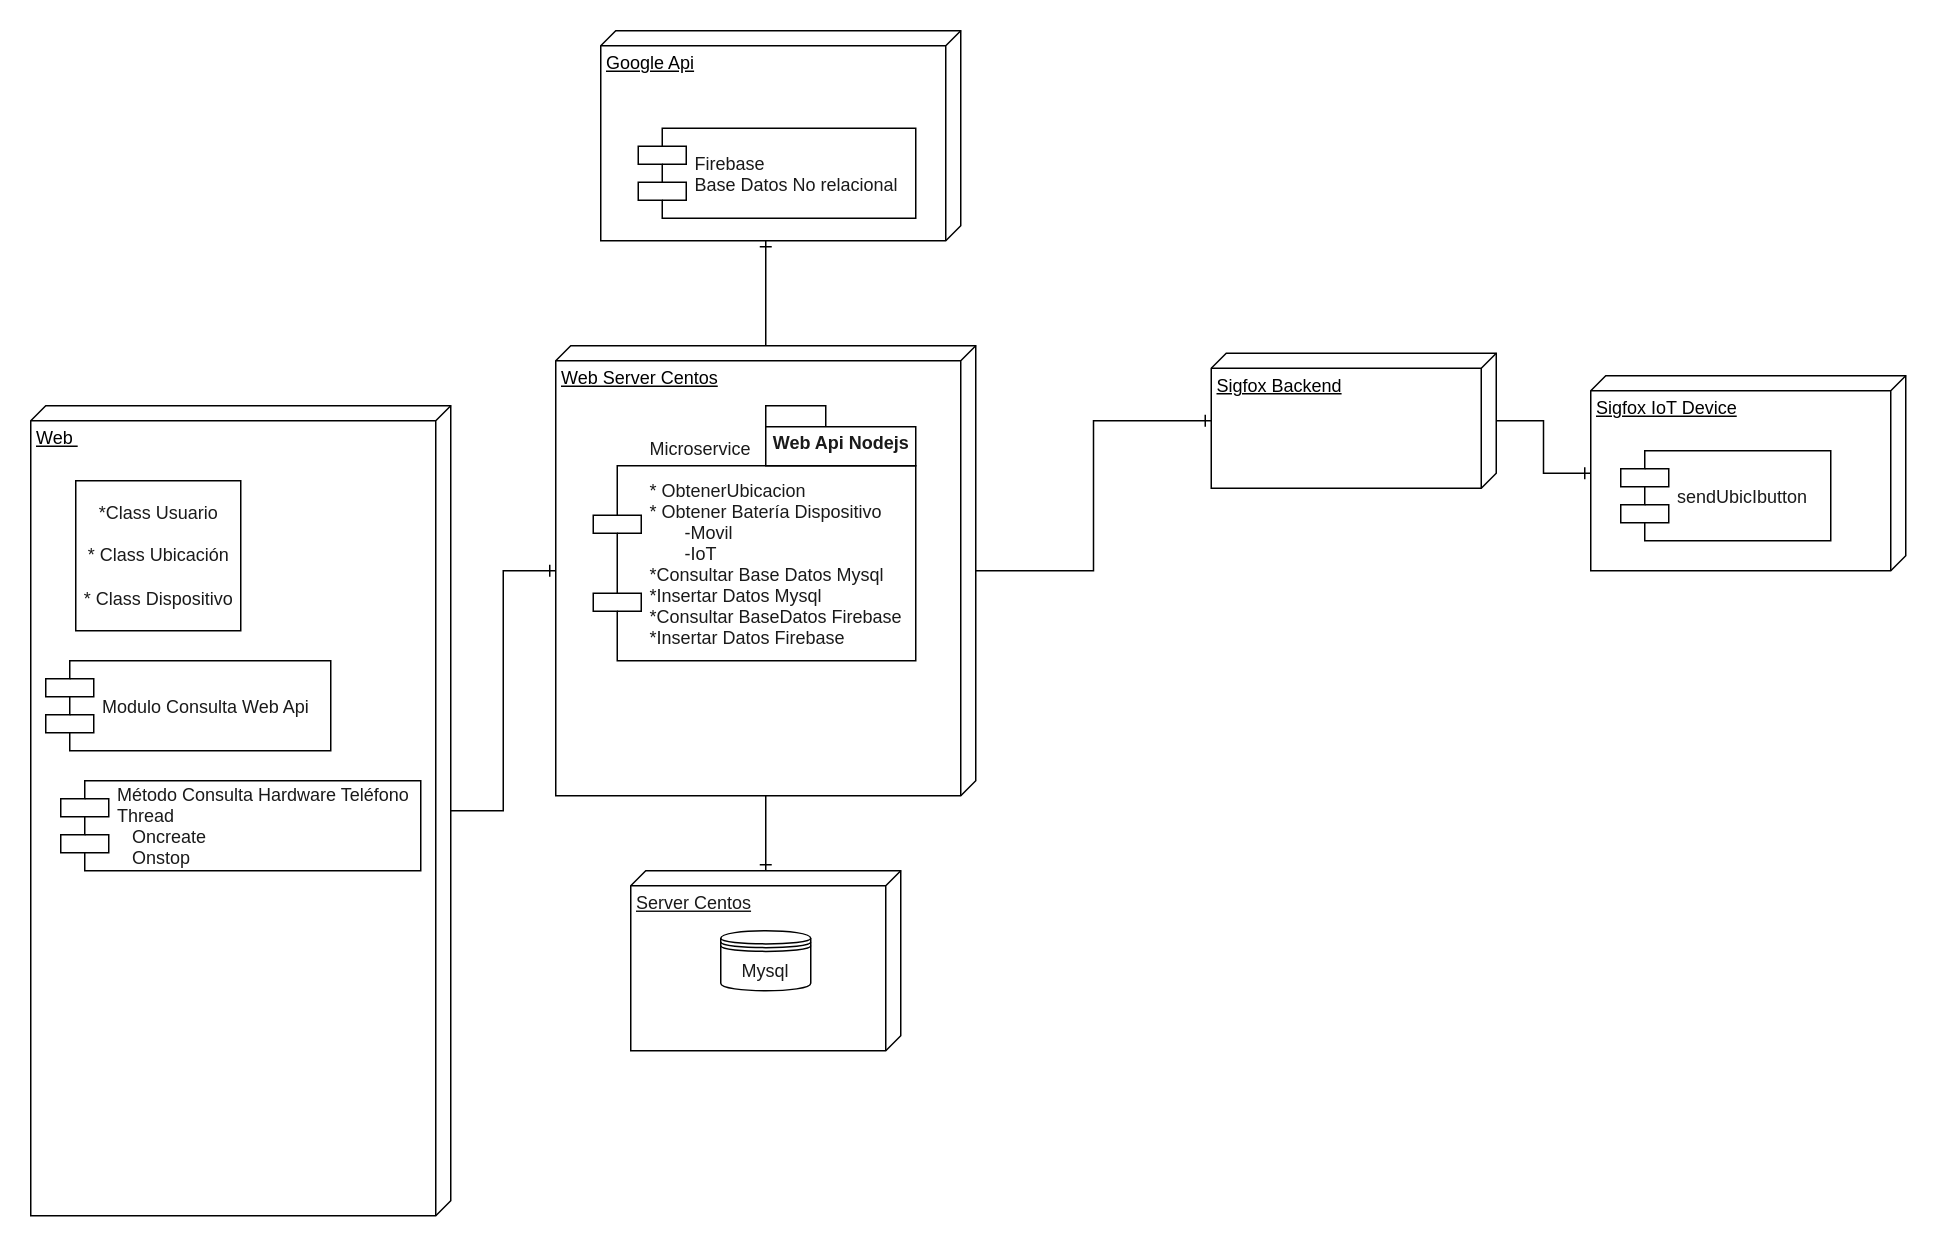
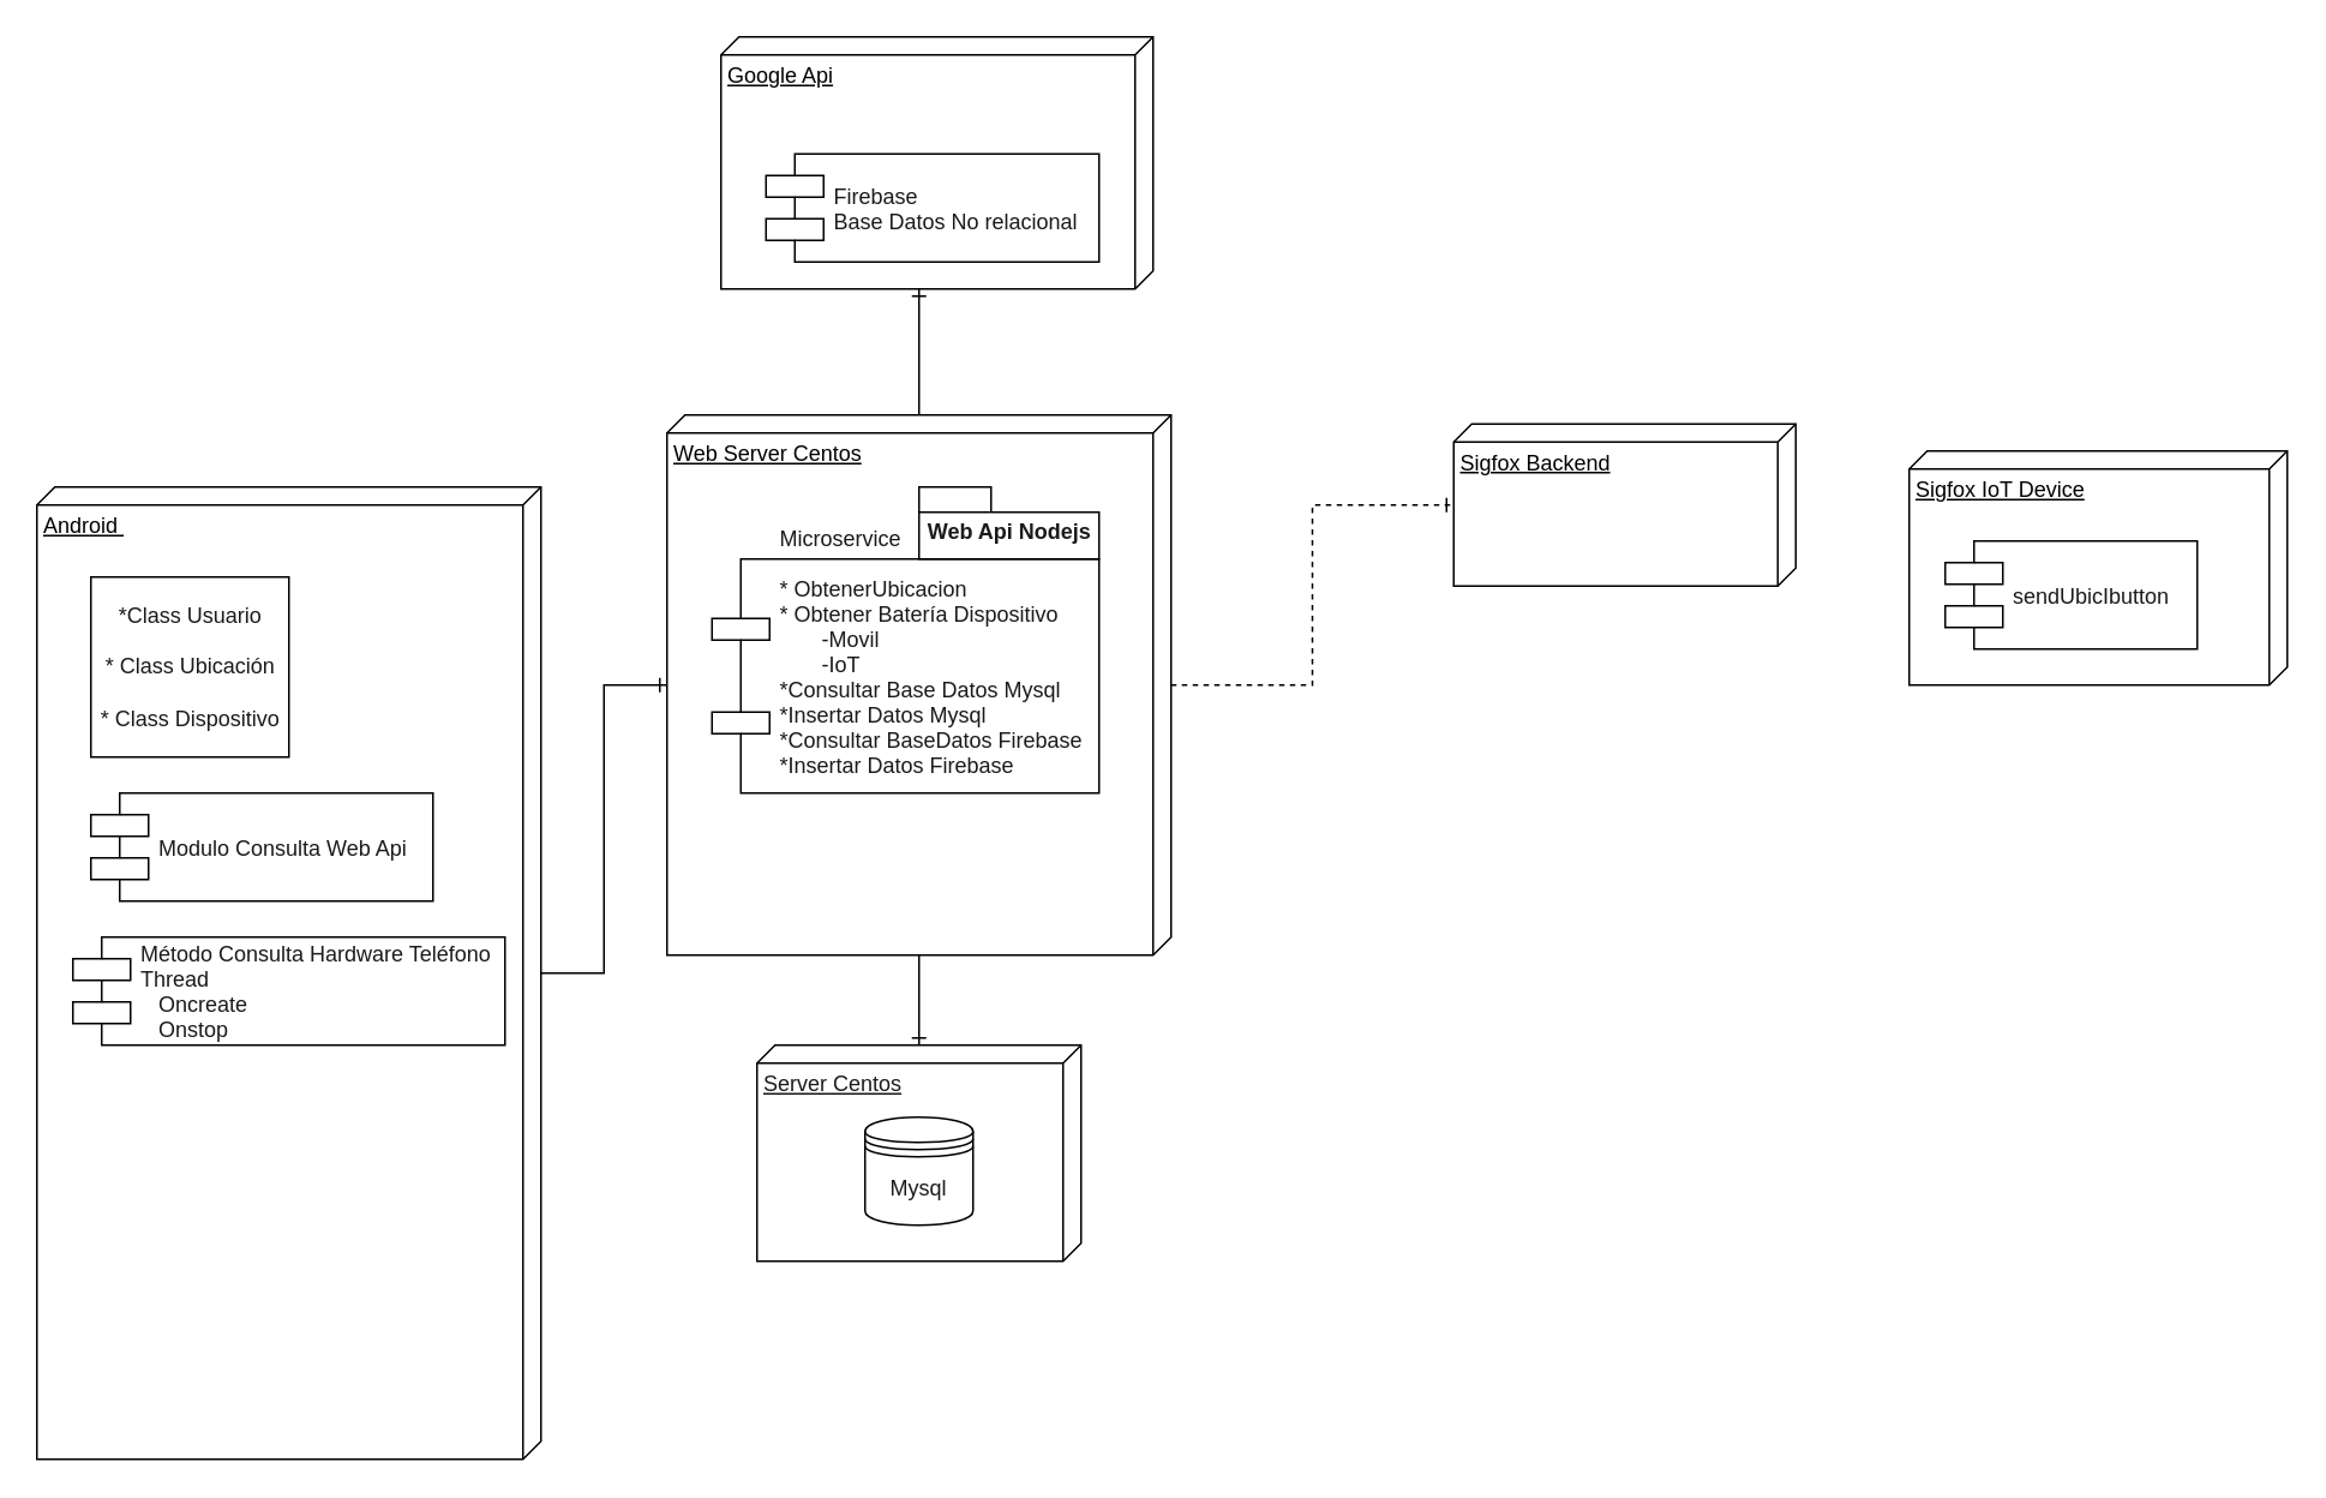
  <mxCell id="0" />
  <mxCell id="1" parent="0" />
  <mxCell id="2" value="" style="edgeStyle=orthogonalEdgeStyle;rounded=0;orthogonalLoop=1;jettySize=auto;html=1;fontColor=#FFFFFF;endArrow=ERone;endFill=0;comic=0;shadow=0;" edge="1" parent="1" source="3" target="7"><mxGeometry relative="1" as="geometry" /></mxCell>
- <mxCell id="3" value="Web&amp;nbsp;" style="verticalAlign=top;align=left;spacingTop=8;spacingLeft=2;spacingRight=12;shape=cube;size=10;direction=south;fontStyle=4;html=1;" vertex="1" parent="1"><mxGeometry x="20" y="270" width="280" height="540" as="geometry" /></mxCell>
- <mxCell id="4" value="" style="edgeStyle=orthogonalEdgeStyle;rounded=0;orthogonalLoop=1;jettySize=auto;html=1;fontColor=#FFFFFF;endArrow=ERone;endFill=0;" edge="1" parent="1" source="7" target="9"><mxGeometry relative="1" as="geometry" /></mxCell>
+ <mxCell id="3" value="Android&amp;nbsp;" style="verticalAlign=top;align=left;spacingTop=8;spacingLeft=2;spacingRight=12;shape=cube;size=10;direction=south;fontStyle=4;html=1;" vertex="1" parent="1"><mxGeometry x="20" y="270" width="280" height="540" as="geometry" /></mxCell>
+ <mxCell id="4" value="" style="edgeStyle=orthogonalEdgeStyle;rounded=0;orthogonalLoop=1;jettySize=auto;html=1;fontColor=#FFFFFF;endArrow=ERone;endFill=0;dashed=1;" edge="1" parent="1" source="7" target="9"><mxGeometry relative="1" as="geometry" /></mxCell>
  <mxCell id="5" style="edgeStyle=orthogonalEdgeStyle;rounded=0;comic=0;orthogonalLoop=1;jettySize=auto;html=1;shadow=0;endArrow=ERone;endFill=0;fontColor=#1A1A1A;" edge="1" parent="1" source="7" target="15"><mxGeometry relative="1" as="geometry" /></mxCell>
  <mxCell id="6" style="edgeStyle=orthogonalEdgeStyle;rounded=0;comic=0;orthogonalLoop=1;jettySize=auto;html=1;entryX=0;entryY=0;entryDx=140;entryDy=130;entryPerimeter=0;shadow=0;endArrow=ERone;endFill=0;fontColor=#1A1A1A;" edge="1" parent="1" source="7" target="11"><mxGeometry relative="1" as="geometry" /></mxCell>
  <mxCell id="7" value="Web Server Centos" style="verticalAlign=top;align=left;spacingTop=8;spacingLeft=2;spacingRight=12;shape=cube;size=10;direction=south;fontStyle=4;html=1;" vertex="1" parent="1"><mxGeometry x="370" y="230" width="280" height="300" as="geometry" /></mxCell>
- <mxCell id="8" value="" style="edgeStyle=orthogonalEdgeStyle;rounded=0;orthogonalLoop=1;jettySize=auto;html=1;fontColor=#FFFFFF;endArrow=ERone;endFill=0;" edge="1" parent="1" source="9" target="10"><mxGeometry relative="1" as="geometry" /></mxCell>
  <mxCell id="9" value="Sigfox Backend" style="verticalAlign=top;align=left;spacingTop=8;spacingLeft=2;spacingRight=12;shape=cube;size=10;direction=south;fontStyle=4;html=1;" vertex="1" parent="1"><mxGeometry x="807" y="235" width="190" height="90" as="geometry" /></mxCell>
  <mxCell id="10" value="Sigfox IoT Device" style="verticalAlign=top;align=left;spacingTop=8;spacingLeft=2;spacingRight=12;shape=cube;size=10;direction=south;fontStyle=4;html=1;" vertex="1" parent="1"><mxGeometry x="1060" y="250" width="210" height="130" as="geometry" /></mxCell>
  <mxCell id="11" value="Google Api" style="verticalAlign=top;align=left;spacingTop=8;spacingLeft=2;spacingRight=12;shape=cube;size=10;direction=south;fontStyle=4;html=1;" vertex="1" parent="1"><mxGeometry x="400" y="20" width="240" height="140" as="geometry" /></mxCell>
  <mxCell id="12" value="*Class Usuario&lt;br&gt;&lt;br&gt;* Class Ubicación&lt;br&gt;&lt;br&gt;* Class Dispositivo" style="html=1;fontColor=#1A1A1A;" vertex="1" parent="1"><mxGeometry x="50" y="320" width="110" height="100" as="geometry" /></mxCell>
  <mxCell id="13" value="Microservice &#10;&#10;* ObtenerUbicacion&#10;* Obtener Batería Dispositivo&#10;       -Movil&#10;       -IoT&#10;*Consultar Base Datos Mysql&#10;*Insertar Datos Mysql&#10;*Consultar BaseDatos Firebase&#10;*Insertar Datos Firebase&#10;&#10; " style="shape=component;align=left;spacingLeft=36;fontColor=#1A1A1A;" vertex="1" parent="1"><mxGeometry x="395" y="310" width="215" height="130" as="geometry" /></mxCell>
  <mxCell id="14" value="Web Api Nodejs" style="shape=folder;fontStyle=1;spacingTop=10;tabWidth=40;tabHeight=14;tabPosition=left;html=1;fontColor=#1A1A1A;" vertex="1" parent="1"><mxGeometry x="510" y="270" width="100" height="40" as="geometry" /></mxCell>
  <mxCell id="15" value="Server Centos" style="verticalAlign=top;align=left;spacingTop=8;spacingLeft=2;spacingRight=12;shape=cube;size=10;direction=south;fontStyle=4;html=1;fontColor=#1A1A1A;" vertex="1" parent="1"><mxGeometry x="420" y="580" width="180" height="120" as="geometry" /></mxCell>
  <mxCell id="16" value="Firebase&#10;Base Datos No relacional" style="shape=component;align=left;spacingLeft=36;fontColor=#1A1A1A;" vertex="1" parent="1"><mxGeometry x="425" y="85" width="185" height="60" as="geometry" /></mxCell>
- <mxCell id="17" value="Modulo Consulta Web Api" style="shape=component;align=left;spacingLeft=36;fontColor=#1A1A1A;" vertex="1" parent="1"><mxGeometry x="30" y="440" width="190" height="60" as="geometry" /></mxCell>
+ <mxCell id="17" value="Modulo Consulta Web Api" style="shape=component;align=left;spacingLeft=36;fontColor=#1A1A1A;" vertex="1" parent="1"><mxGeometry x="50" y="440" width="190" height="60" as="geometry" /></mxCell>
  <mxCell id="18" value="Método Consulta Hardware Teléfono&#10;Thread&#10;   Oncreate&#10;   Onstop" style="shape=component;align=left;spacingLeft=36;fontColor=#1A1A1A;" vertex="1" parent="1"><mxGeometry x="40" y="520" width="240" height="60" as="geometry" /></mxCell>
- <mxCell id="19" value="Mysql" style="shape=datastore;whiteSpace=wrap;html=1;fontColor=#1A1A1A;" vertex="1" parent="1"><mxGeometry x="480" y="620" width="60" height="40" as="geometry" /></mxCell>
+ <mxCell id="19" value="Mysql" style="shape=datastore;whiteSpace=wrap;html=1;fontColor=#1A1A1A;" vertex="1" parent="1"><mxGeometry x="480" y="620" width="60" height="60" as="geometry" /></mxCell>
  <mxCell id="20" value="sendUbicIbutton" style="shape=component;align=left;spacingLeft=36;fontColor=#1A1A1A;" vertex="1" parent="1"><mxGeometry x="1080" y="300" width="140" height="60" as="geometry" /></mxCell>
